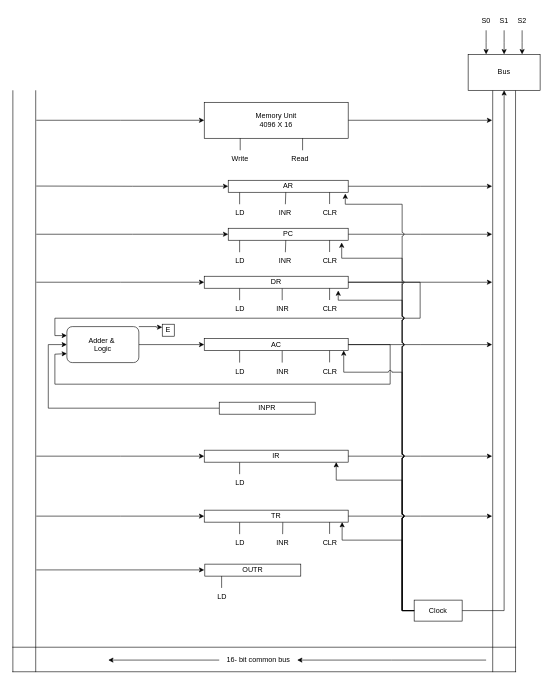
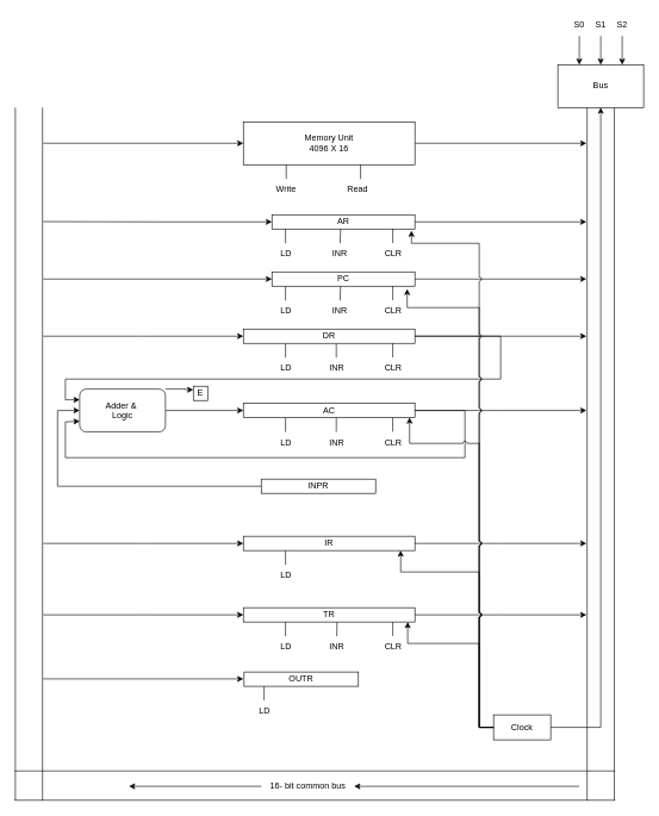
  <mxCell id="0" />
  <mxCell id="1" parent="0" />
  <mxCell id="2" value="" style="shape=link;html=1;rounded=0;width=38.095;" edge="1" parent="1"><mxGeometry width="100" relative="1" as="geometry"><mxPoint x="840" y="1120" as="sourcePoint" /><mxPoint x="840" y="150" as="targetPoint" /></mxGeometry></mxCell>
  <mxCell id="3" value="" style="shape=link;html=1;rounded=0;width=40.857;" edge="1" parent="1"><mxGeometry width="100" relative="1" as="geometry"><mxPoint y="1099" as="sourcePoint" x="20" /><mxPoint x="860" y="1099" as="targetPoint" /></mxGeometry></mxCell>
  <mxCell id="4" value="" style="shape=link;html=1;rounded=0;width=38.095;" edge="1" parent="1"><mxGeometry width="100" relative="1" as="geometry"><mxPoint x="40" y="1120" as="sourcePoint" /><mxPoint x="40" y="150" as="targetPoint" /></mxGeometry></mxCell>
  <mxCell id="5" style="edgeStyle=orthogonalEdgeStyle;rounded=0;orthogonalLoop=1;jettySize=auto;html=1;endArrow=none;endFill=0;startArrow=classic;startFill=1;" edge="1" parent="1" source="8"><mxGeometry relative="1" as="geometry"><mxPoint x="840" y="50" as="targetPoint" /></mxGeometry></mxCell>
  <mxCell id="6" style="edgeStyle=orthogonalEdgeStyle;rounded=0;orthogonalLoop=1;jettySize=auto;html=1;exitX=0.25;exitY=0;exitDx=0;exitDy=0;startArrow=classic;startFill=1;endArrow=none;endFill=0;" edge="1" parent="1" source="8"><mxGeometry relative="1" as="geometry"><mxPoint x="810" y="50" as="targetPoint" /></mxGeometry></mxCell>
  <mxCell id="7" style="edgeStyle=orthogonalEdgeStyle;rounded=0;orthogonalLoop=1;jettySize=auto;html=1;exitX=0.75;exitY=0;exitDx=0;exitDy=0;startArrow=classic;startFill=1;endArrow=none;endFill=0;" edge="1" parent="1" source="8"><mxGeometry relative="1" as="geometry"><mxPoint x="870" y="50" as="targetPoint" /></mxGeometry></mxCell>
  <mxCell id="8" value="Bus" style="rounded=0;whiteSpace=wrap;html=1;" vertex="1" parent="1"><mxGeometry x="780" y="90" width="120" height="60" as="geometry" /></mxCell>
  <mxCell id="9" value="S0" style="text;html=1;align=center;verticalAlign=middle;whiteSpace=wrap;rounded=0;" vertex="1" parent="1"><mxGeometry x="780" y="20" width="60" height="30" as="geometry" /></mxCell>
  <mxCell id="10" value="S1" style="text;html=1;align=center;verticalAlign=middle;whiteSpace=wrap;rounded=0;" vertex="1" parent="1"><mxGeometry x="810" y="20" width="60" height="30" as="geometry" /></mxCell>
  <mxCell id="11" value="S2" style="text;html=1;align=center;verticalAlign=middle;whiteSpace=wrap;rounded=0;" vertex="1" parent="1"><mxGeometry x="840" y="20" width="60" height="30" as="geometry" /></mxCell>
  <mxCell id="12" style="edgeStyle=orthogonalEdgeStyle;rounded=0;orthogonalLoop=1;jettySize=auto;html=1;" edge="1" parent="1" source="14"><mxGeometry relative="1" as="geometry"><mxPoint x="820" y="200" as="targetPoint" /></mxGeometry></mxCell>
  <mxCell id="13" style="edgeStyle=orthogonalEdgeStyle;rounded=0;orthogonalLoop=1;jettySize=auto;html=1;endArrow=none;endFill=0;startArrow=classic;startFill=1;" edge="1" parent="1" source="14"><mxGeometry relative="1" as="geometry"><mxPoint x="60" y="200" as="targetPoint" /></mxGeometry></mxCell>
  <mxCell id="14" value="Memory Unit&lt;div&gt;4096 X 16&lt;/div&gt;" style="rounded=0;whiteSpace=wrap;html=1;" vertex="1" parent="1"><mxGeometry x="340" y="170" width="240" height="60" as="geometry" /></mxCell>
  <mxCell id="15" value="" style="endArrow=none;html=1;rounded=0;entryX=0.25;entryY=1;entryDx=0;entryDy=0;exitX=0.5;exitY=0;exitDx=0;exitDy=0;" edge="1" parent="1" source="16" target="14"><mxGeometry width="50" height="50" relative="1" as="geometry"><mxPoint x="370" y="250" as="sourcePoint" /><mxPoint x="410" y="250" as="targetPoint" /></mxGeometry></mxCell>
  <mxCell id="16" value="&lt;div&gt;Write&lt;/div&gt;" style="text;html=1;align=center;verticalAlign=middle;whiteSpace=wrap;rounded=0;" vertex="1" parent="1"><mxGeometry x="370" y="250" width="60" height="30" as="geometry" /></mxCell>
  <mxCell id="17" value="" style="endArrow=none;html=1;rounded=0;entryX=0.25;entryY=1;entryDx=0;entryDy=0;" edge="1" parent="1"><mxGeometry width="50" height="50" relative="1" as="geometry"><mxPoint x="504" y="250" as="sourcePoint" /><mxPoint x="504" y="230" as="targetPoint" /></mxGeometry></mxCell>
  <mxCell id="18" value="&lt;div&gt;Read&lt;/div&gt;" style="text;html=1;align=center;verticalAlign=middle;whiteSpace=wrap;rounded=0;" vertex="1" parent="1"><mxGeometry x="470" y="250" width="60" height="30" as="geometry" /></mxCell>
  <mxCell id="19" style="edgeStyle=orthogonalEdgeStyle;rounded=0;orthogonalLoop=1;jettySize=auto;html=1;" edge="1" parent="1" source="20"><mxGeometry relative="1" as="geometry"><mxPoint x="820" y="310" as="targetPoint" /></mxGeometry></mxCell>
  <mxCell id="20" value="AR" style="rounded=0;whiteSpace=wrap;html=1;" vertex="1" parent="1"><mxGeometry x="380" y="300" width="200" height="20" as="geometry" /></mxCell>
  <mxCell id="21" style="edgeStyle=orthogonalEdgeStyle;rounded=0;orthogonalLoop=1;jettySize=auto;html=1;endArrow=none;endFill=0;startArrow=classic;startFill=1;exitX=0;exitY=0.5;exitDx=0;exitDy=0;" edge="1" parent="1" source="20"><mxGeometry relative="1" as="geometry"><mxPoint x="60" y="309.66" as="targetPoint" /><mxPoint x="300" y="309.66" as="sourcePoint" /></mxGeometry></mxCell>
  <mxCell id="22" value="" style="endArrow=none;html=1;rounded=0;edgeStyle=elbowEdgeStyle;elbow=horizontal;entryX=0.102;entryY=1.017;entryDx=0;entryDy=0;entryPerimeter=0;" edge="1" parent="1"><mxGeometry width="50" height="50" relative="1" as="geometry"><mxPoint x="399" y="340" as="sourcePoint" /><mxPoint x="399.4" y="320.34" as="targetPoint" /></mxGeometry></mxCell>
  <mxCell id="23" value="LD" style="text;html=1;align=center;verticalAlign=middle;whiteSpace=wrap;rounded=0;" vertex="1" parent="1"><mxGeometry x="370" y="340" width="60" height="30" as="geometry" /></mxCell>
  <mxCell id="24" value="" style="endArrow=none;html=1;rounded=0;edgeStyle=elbowEdgeStyle;entryX=0.48;entryY=1;entryDx=0;entryDy=0;entryPerimeter=0;" edge="1" parent="1" target="20"><mxGeometry width="50" height="50" relative="1" as="geometry"><mxPoint x="475.3" y="340" as="sourcePoint" /><mxPoint x="474.7" y="321.56" as="targetPoint" /></mxGeometry></mxCell>
  <mxCell id="25" value="INR" style="text;html=1;align=center;verticalAlign=middle;whiteSpace=wrap;rounded=0;" vertex="1" parent="1"><mxGeometry x="445" y="340" width="60" height="30" as="geometry" /></mxCell>
  <mxCell id="26" value="CLR" style="text;html=1;align=center;verticalAlign=middle;whiteSpace=wrap;rounded=0;" vertex="1" parent="1"><mxGeometry x="520" y="339.66" width="60" height="30" as="geometry" /></mxCell>
  <mxCell id="27" value="" style="endArrow=none;html=1;rounded=0;edgeStyle=elbowEdgeStyle;elbow=horizontal;entryX=0.102;entryY=1.017;entryDx=0;entryDy=0;entryPerimeter=0;" edge="1" parent="1"><mxGeometry width="50" height="50" relative="1" as="geometry"><mxPoint x="549" y="339.66" as="sourcePoint" /><mxPoint x="549.4" y="320" as="targetPoint" /></mxGeometry></mxCell>
  <mxCell id="28" style="edgeStyle=orthogonalEdgeStyle;rounded=0;orthogonalLoop=1;jettySize=auto;html=1;" edge="1" parent="1" source="29"><mxGeometry relative="1" as="geometry"><mxPoint x="820" y="390" as="targetPoint" /></mxGeometry></mxCell>
  <mxCell id="29" value="PC" style="rounded=0;whiteSpace=wrap;html=1;" vertex="1" parent="1"><mxGeometry x="380" y="380" width="200" height="20" as="geometry" /></mxCell>
  <mxCell id="30" value="" style="endArrow=none;html=1;rounded=0;edgeStyle=elbowEdgeStyle;elbow=horizontal;entryX=0.102;entryY=1.017;entryDx=0;entryDy=0;entryPerimeter=0;" edge="1" parent="1"><mxGeometry width="50" height="50" relative="1" as="geometry"><mxPoint x="399" y="420" as="sourcePoint" /><mxPoint x="399.4" y="400.34" as="targetPoint" /></mxGeometry></mxCell>
  <mxCell id="31" value="LD" style="text;html=1;align=center;verticalAlign=middle;whiteSpace=wrap;rounded=0;" vertex="1" parent="1"><mxGeometry x="370" y="420" width="60" height="30" as="geometry" /></mxCell>
  <mxCell id="32" value="" style="endArrow=none;html=1;rounded=0;edgeStyle=elbowEdgeStyle;entryX=0.48;entryY=1;entryDx=0;entryDy=0;entryPerimeter=0;" edge="1" target="29" parent="1"><mxGeometry width="50" height="50" relative="1" as="geometry"><mxPoint x="475.3" y="420" as="sourcePoint" /><mxPoint x="474.7" y="401.56" as="targetPoint" /></mxGeometry></mxCell>
  <mxCell id="33" value="INR" style="text;html=1;align=center;verticalAlign=middle;whiteSpace=wrap;rounded=0;" vertex="1" parent="1"><mxGeometry x="445" y="420" width="60" height="30" as="geometry" /></mxCell>
  <mxCell id="34" value="CLR" style="text;html=1;align=center;verticalAlign=middle;whiteSpace=wrap;rounded=0;" vertex="1" parent="1"><mxGeometry x="520" y="419.66" width="60" height="30" as="geometry" /></mxCell>
  <mxCell id="35" value="" style="endArrow=none;html=1;rounded=0;edgeStyle=elbowEdgeStyle;elbow=horizontal;entryX=0.102;entryY=1.017;entryDx=0;entryDy=0;entryPerimeter=0;" edge="1" parent="1"><mxGeometry width="50" height="50" relative="1" as="geometry"><mxPoint x="549" y="419.66" as="sourcePoint" /><mxPoint x="549.4" y="400" as="targetPoint" /></mxGeometry></mxCell>
  <mxCell id="36" style="edgeStyle=orthogonalEdgeStyle;rounded=0;orthogonalLoop=1;jettySize=auto;html=1;endArrow=none;endFill=0;startArrow=classic;startFill=1;exitX=0;exitY=0.5;exitDx=0;exitDy=0;" edge="1" parent="1" source="29"><mxGeometry relative="1" as="geometry"><mxPoint x="60" y="390" as="targetPoint" /><mxPoint x="370" y="389.91" as="sourcePoint" /></mxGeometry></mxCell>
  <mxCell id="37" style="edgeStyle=orthogonalEdgeStyle;rounded=0;orthogonalLoop=1;jettySize=auto;html=1;entryX=0;entryY=0.25;entryDx=0;entryDy=0;" edge="1" parent="1" source="38" target="60"><mxGeometry relative="1" as="geometry"><mxPoint x="100" y="540" as="targetPoint" /><Array as="points"><mxPoint x="700" y="470" /><mxPoint x="700" y="530" /><mxPoint x="91" y="530" /><mxPoint x="91" y="559" /></Array></mxGeometry></mxCell>
  <mxCell id="38" value="DR" style="rounded=0;whiteSpace=wrap;html=1;" vertex="1" parent="1"><mxGeometry x="340" y="460" width="240" height="20" as="geometry" /></mxCell>
  <mxCell id="39" value="" style="endArrow=none;html=1;rounded=0;edgeStyle=elbowEdgeStyle;elbow=horizontal;entryX=0.102;entryY=1.017;entryDx=0;entryDy=0;entryPerimeter=0;" edge="1" parent="1"><mxGeometry width="50" height="50" relative="1" as="geometry"><mxPoint x="399" y="500" as="sourcePoint" /><mxPoint x="399.4" y="480.34" as="targetPoint" /></mxGeometry></mxCell>
  <mxCell id="40" value="LD" style="text;html=1;align=center;verticalAlign=middle;whiteSpace=wrap;rounded=0;" vertex="1" parent="1"><mxGeometry x="370" y="500" width="60" height="30" as="geometry" /></mxCell>
  <mxCell id="41" value="INR" style="text;html=1;align=center;verticalAlign=middle;whiteSpace=wrap;rounded=0;" vertex="1" parent="1"><mxGeometry x="441" y="499.66" width="60" height="30" as="geometry" /></mxCell>
  <mxCell id="42" value="CLR" style="text;html=1;align=center;verticalAlign=middle;whiteSpace=wrap;rounded=0;" vertex="1" parent="1"><mxGeometry x="520" y="499.66" width="60" height="30" as="geometry" /></mxCell>
  <mxCell id="43" value="" style="endArrow=none;html=1;rounded=0;edgeStyle=elbowEdgeStyle;elbow=horizontal;entryX=0.102;entryY=1.017;entryDx=0;entryDy=0;entryPerimeter=0;" edge="1" parent="1"><mxGeometry width="50" height="50" relative="1" as="geometry"><mxPoint x="549" y="499.66" as="sourcePoint" /><mxPoint x="549.4" y="480" as="targetPoint" /></mxGeometry></mxCell>
  <mxCell id="44" style="edgeStyle=orthogonalEdgeStyle;rounded=0;orthogonalLoop=1;jettySize=auto;html=1;endArrow=none;endFill=0;startArrow=classic;startFill=1;exitX=0;exitY=0.5;exitDx=0;exitDy=0;" edge="1" source="38" parent="1"><mxGeometry relative="1" as="geometry"><mxPoint x="60" y="470" as="targetPoint" /><mxPoint x="370" y="469.91" as="sourcePoint" /></mxGeometry></mxCell>
  <mxCell id="45" style="edgeStyle=orthogonalEdgeStyle;rounded=0;orthogonalLoop=1;jettySize=auto;html=1;" edge="1" source="38" parent="1"><mxGeometry relative="1" as="geometry"><mxPoint x="820" y="470" as="targetPoint" /></mxGeometry></mxCell>
  <mxCell id="46" value="" style="endArrow=none;html=1;rounded=0;edgeStyle=elbowEdgeStyle;elbow=horizontal;entryX=0.102;entryY=1.017;entryDx=0;entryDy=0;entryPerimeter=0;" edge="1" parent="1"><mxGeometry width="50" height="50" relative="1" as="geometry"><mxPoint x="470" y="500" as="sourcePoint" /><mxPoint x="470.4" y="480.34" as="targetPoint" /></mxGeometry></mxCell>
  <mxCell id="47" style="edgeStyle=orthogonalEdgeStyle;rounded=0;orthogonalLoop=1;jettySize=auto;html=1;exitX=1;exitY=0.5;exitDx=0;exitDy=0;entryX=0;entryY=0.75;entryDx=0;entryDy=0;" edge="1" parent="1" source="48" target="60"><mxGeometry relative="1" as="geometry"><mxPoint x="70" y="590" as="targetPoint" /><Array as="points"><mxPoint x="650" y="574" /><mxPoint x="650" y="640" /><mxPoint x="91" y="640" /><mxPoint x="91" y="590" /><mxPoint x="111" y="590" /></Array></mxGeometry></mxCell>
  <mxCell id="48" value="AC" style="rounded=0;whiteSpace=wrap;html=1;" vertex="1" parent="1"><mxGeometry x="340" y="564" width="240" height="20" as="geometry" /></mxCell>
  <mxCell id="49" value="" style="endArrow=none;html=1;rounded=0;edgeStyle=elbowEdgeStyle;elbow=horizontal;entryX=0.102;entryY=1.017;entryDx=0;entryDy=0;entryPerimeter=0;" edge="1" parent="1"><mxGeometry width="50" height="50" relative="1" as="geometry"><mxPoint x="399" y="604" as="sourcePoint" /><mxPoint x="399.4" y="584.34" as="targetPoint" /></mxGeometry></mxCell>
  <mxCell id="50" value="LD" style="text;html=1;align=center;verticalAlign=middle;whiteSpace=wrap;rounded=0;" vertex="1" parent="1"><mxGeometry x="370" y="604" width="60" height="30" as="geometry" /></mxCell>
  <mxCell id="51" value="INR" style="text;html=1;align=center;verticalAlign=middle;whiteSpace=wrap;rounded=0;" vertex="1" parent="1"><mxGeometry x="441" y="603.66" width="60" height="30" as="geometry" /></mxCell>
  <mxCell id="52" value="CLR" style="text;html=1;align=center;verticalAlign=middle;whiteSpace=wrap;rounded=0;" vertex="1" parent="1"><mxGeometry x="520" y="603.66" width="60" height="30" as="geometry" /></mxCell>
  <mxCell id="53" value="" style="endArrow=none;html=1;rounded=0;edgeStyle=elbowEdgeStyle;elbow=horizontal;entryX=0.102;entryY=1.017;entryDx=0;entryDy=0;entryPerimeter=0;" edge="1" parent="1"><mxGeometry width="50" height="50" relative="1" as="geometry"><mxPoint x="549" y="603.66" as="sourcePoint" /><mxPoint x="549.4" y="584" as="targetPoint" /></mxGeometry></mxCell>
  <mxCell id="54" value="" style="endArrow=none;html=1;rounded=0;edgeStyle=elbowEdgeStyle;elbow=horizontal;entryX=0.102;entryY=1.017;entryDx=0;entryDy=0;entryPerimeter=0;" edge="1" parent="1"><mxGeometry width="50" height="50" relative="1" as="geometry"><mxPoint x="470" y="604" as="sourcePoint" /><mxPoint x="470.4" y="584.34" as="targetPoint" /></mxGeometry></mxCell>
  <mxCell id="55" style="edgeStyle=orthogonalEdgeStyle;rounded=0;orthogonalLoop=1;jettySize=auto;html=1;" edge="1" source="48" parent="1"><mxGeometry relative="1" as="geometry"><mxPoint x="820" y="574" as="targetPoint" /></mxGeometry></mxCell>
  <mxCell id="56" style="edgeStyle=orthogonalEdgeStyle;rounded=0;orthogonalLoop=1;jettySize=auto;html=1;exitX=0;exitY=0.5;exitDx=0;exitDy=0;entryX=0;entryY=0.5;entryDx=0;entryDy=0;" edge="1" parent="1" source="57" target="60"><mxGeometry relative="1" as="geometry"><Array as="points"><mxPoint x="80" y="680" /><mxPoint x="80" y="574" /></Array></mxGeometry></mxCell>
  <mxCell id="57" value="INPR" style="rounded=0;whiteSpace=wrap;html=1;" vertex="1" parent="1"><mxGeometry x="365" y="670" width="160" height="20" as="geometry" /></mxCell>
  <mxCell id="58" style="edgeStyle=orthogonalEdgeStyle;rounded=0;orthogonalLoop=1;jettySize=auto;html=1;exitX=1;exitY=0;exitDx=0;exitDy=0;entryX=0;entryY=0.25;entryDx=0;entryDy=0;" edge="1" parent="1" source="60" target="61"><mxGeometry relative="1" as="geometry"><mxPoint x="260" y="540" as="targetPoint" /><mxPoint x="250" y="540" as="sourcePoint" /><Array as="points"><mxPoint x="260" y="544" /></Array></mxGeometry></mxCell>
  <mxCell id="59" style="edgeStyle=orthogonalEdgeStyle;rounded=0;orthogonalLoop=1;jettySize=auto;html=1;exitX=1;exitY=0.5;exitDx=0;exitDy=0;entryX=0;entryY=0.5;entryDx=0;entryDy=0;" edge="1" parent="1" source="60" target="48"><mxGeometry relative="1" as="geometry" /></mxCell>
  <mxCell id="60" value="Adder &amp;amp;&amp;nbsp;&lt;div&gt;Logic&lt;/div&gt;" style="whiteSpace=wrap;html=1;rounded=1;" vertex="1" parent="1"><mxGeometry x="111" y="544" width="120" height="60" as="geometry" /></mxCell>
  <mxCell id="61" value="E" style="rounded=0;whiteSpace=wrap;html=1;" vertex="1" parent="1"><mxGeometry x="270" y="540" width="20" height="20" as="geometry" /></mxCell>
  <mxCell id="62" value="IR" style="rounded=0;whiteSpace=wrap;html=1;" vertex="1" parent="1"><mxGeometry x="340" y="750" width="240" height="20" as="geometry" /></mxCell>
  <mxCell id="63" value="" style="endArrow=none;html=1;rounded=0;edgeStyle=elbowEdgeStyle;elbow=horizontal;entryX=0.102;entryY=1.017;entryDx=0;entryDy=0;entryPerimeter=0;" edge="1" parent="1"><mxGeometry width="50" height="50" relative="1" as="geometry"><mxPoint x="399" y="790" as="sourcePoint" /><mxPoint x="399.4" y="770.34" as="targetPoint" /></mxGeometry></mxCell>
  <mxCell id="64" value="LD" style="text;html=1;align=center;verticalAlign=middle;whiteSpace=wrap;rounded=0;" vertex="1" parent="1"><mxGeometry x="370" y="790" width="60" height="30" as="geometry" /></mxCell>
  <mxCell id="65" style="edgeStyle=orthogonalEdgeStyle;rounded=0;orthogonalLoop=1;jettySize=auto;html=1;" edge="1" source="62" parent="1"><mxGeometry relative="1" as="geometry"><mxPoint x="820" y="760" as="targetPoint" /></mxGeometry></mxCell>
  <mxCell id="66" style="edgeStyle=orthogonalEdgeStyle;rounded=0;orthogonalLoop=1;jettySize=auto;html=1;endArrow=none;endFill=0;startArrow=classic;startFill=1;exitX=0;exitY=0.5;exitDx=0;exitDy=0;" edge="1" source="62" parent="1"><mxGeometry relative="1" as="geometry"><mxPoint x="60" y="760" as="targetPoint" /><mxPoint x="370" y="759.91" as="sourcePoint" /></mxGeometry></mxCell>
  <mxCell id="67" value="TR" style="rounded=0;whiteSpace=wrap;html=1;" vertex="1" parent="1"><mxGeometry x="340" y="850" width="240" height="20" as="geometry" /></mxCell>
  <mxCell id="68" value="" style="endArrow=none;html=1;rounded=0;edgeStyle=elbowEdgeStyle;elbow=horizontal;entryX=0.102;entryY=1.017;entryDx=0;entryDy=0;entryPerimeter=0;" edge="1" parent="1"><mxGeometry width="50" height="50" relative="1" as="geometry"><mxPoint x="399" y="890" as="sourcePoint" /><mxPoint x="399.4" y="870.34" as="targetPoint" /></mxGeometry></mxCell>
  <mxCell id="69" value="LD" style="text;html=1;align=center;verticalAlign=middle;whiteSpace=wrap;rounded=0;" vertex="1" parent="1"><mxGeometry x="370" y="890" width="60" height="30" as="geometry" /></mxCell>
  <mxCell id="70" value="INR" style="text;html=1;align=center;verticalAlign=middle;whiteSpace=wrap;rounded=0;" vertex="1" parent="1"><mxGeometry x="441" y="889.66" width="60" height="30" as="geometry" /></mxCell>
  <mxCell id="71" value="CLR" style="text;html=1;align=center;verticalAlign=middle;whiteSpace=wrap;rounded=0;" vertex="1" parent="1"><mxGeometry x="520" y="889.66" width="60" height="30" as="geometry" /></mxCell>
  <mxCell id="72" value="" style="endArrow=none;html=1;rounded=0;edgeStyle=elbowEdgeStyle;elbow=horizontal;entryX=0.102;entryY=1.017;entryDx=0;entryDy=0;entryPerimeter=0;" edge="1" parent="1"><mxGeometry width="50" height="50" relative="1" as="geometry"><mxPoint x="549" y="889.66" as="sourcePoint" /><mxPoint x="549.4" y="870" as="targetPoint" /></mxGeometry></mxCell>
  <mxCell id="73" value="" style="endArrow=none;html=1;rounded=0;edgeStyle=elbowEdgeStyle;elbow=horizontal;entryX=0.102;entryY=1.017;entryDx=0;entryDy=0;entryPerimeter=0;" edge="1" parent="1"><mxGeometry width="50" height="50" relative="1" as="geometry"><mxPoint x="470.72" y="890" as="sourcePoint" /><mxPoint x="471.12" y="870.34" as="targetPoint" /></mxGeometry></mxCell>
  <mxCell id="74" style="edgeStyle=orthogonalEdgeStyle;rounded=0;orthogonalLoop=1;jettySize=auto;html=1;" edge="1" source="67" parent="1"><mxGeometry relative="1" as="geometry"><mxPoint x="820" y="860" as="targetPoint" /></mxGeometry></mxCell>
  <mxCell id="75" style="edgeStyle=orthogonalEdgeStyle;rounded=0;orthogonalLoop=1;jettySize=auto;html=1;endArrow=none;endFill=0;startArrow=classic;startFill=1;exitX=0;exitY=0.5;exitDx=0;exitDy=0;" edge="1" source="67" parent="1"><mxGeometry relative="1" as="geometry"><mxPoint x="60" y="860" as="targetPoint" /><mxPoint x="370" y="859.91" as="sourcePoint" /></mxGeometry></mxCell>
  <mxCell id="76" value="OUTR" style="rounded=0;whiteSpace=wrap;html=1;" vertex="1" parent="1"><mxGeometry x="341" y="940" width="160" height="20" as="geometry" /></mxCell>
  <mxCell id="77" value="LD" style="text;html=1;align=center;verticalAlign=middle;whiteSpace=wrap;rounded=0;" vertex="1" parent="1"><mxGeometry x="340" y="979.66" width="60" height="30" as="geometry" /></mxCell>
  <mxCell id="78" value="" style="endArrow=none;html=1;rounded=0;edgeStyle=elbowEdgeStyle;elbow=horizontal;entryX=0.102;entryY=1.017;entryDx=0;entryDy=0;entryPerimeter=0;" edge="1" parent="1"><mxGeometry width="50" height="50" relative="1" as="geometry"><mxPoint x="369" y="979.66" as="sourcePoint" /><mxPoint x="369.4" y="960" as="targetPoint" /></mxGeometry></mxCell>
  <mxCell id="79" style="edgeStyle=orthogonalEdgeStyle;rounded=0;orthogonalLoop=1;jettySize=auto;html=1;endArrow=none;endFill=0;startArrow=classic;startFill=1;exitX=0;exitY=0.5;exitDx=0;exitDy=0;" edge="1" parent="1"><mxGeometry relative="1" as="geometry"><mxPoint x="60" y="949.66" as="targetPoint" /><mxPoint x="340" y="949.66" as="sourcePoint" /></mxGeometry></mxCell>
  <mxCell id="80" style="edgeStyle=orthogonalEdgeStyle;rounded=0;orthogonalLoop=1;jettySize=auto;html=1;" edge="1" parent="1" source="82"><mxGeometry relative="1" as="geometry"><mxPoint x="180" y="1100" as="targetPoint" /></mxGeometry></mxCell>
  <mxCell id="81" style="edgeStyle=orthogonalEdgeStyle;rounded=0;orthogonalLoop=1;jettySize=auto;html=1;endArrow=none;endFill=0;startArrow=classic;startFill=1;" edge="1" parent="1" source="82"><mxGeometry relative="1" as="geometry"><mxPoint x="810" y="1100" as="targetPoint" /></mxGeometry></mxCell>
  <mxCell id="82" value="16- bit common bus" style="text;html=1;align=center;verticalAlign=middle;resizable=0;points=[];autosize=1;strokeColor=none;fillColor=none;" vertex="1" parent="1"><mxGeometry x="365" y="1085" width="130" height="30" as="geometry" /></mxCell>
  <mxCell id="83" style="edgeStyle=orthogonalEdgeStyle;rounded=0;orthogonalLoop=1;jettySize=auto;html=1;" edge="1" parent="1" source="84" target="8"><mxGeometry relative="1" as="geometry" /></mxCell>
  <mxCell id="84" value="Clock" style="rounded=0;whiteSpace=wrap;html=1;" vertex="1" parent="1"><mxGeometry x="690" y="1000" width="80" height="35" as="geometry" /></mxCell>
  <mxCell id="85" style="edgeStyle=orthogonalEdgeStyle;rounded=0;orthogonalLoop=1;jettySize=auto;html=1;entryX=0.976;entryY=1.116;entryDx=0;entryDy=0;entryPerimeter=0;jumpStyle=arc;" edge="1" parent="1" source="84" target="20"><mxGeometry relative="1" as="geometry"><Array as="points"><mxPoint x="670" y="1017" /><mxPoint x="670" y="340" /><mxPoint x="575" y="340" /></Array></mxGeometry></mxCell>
  <mxCell id="86" style="edgeStyle=orthogonalEdgeStyle;rounded=0;orthogonalLoop=1;jettySize=auto;html=1;entryX=0.946;entryY=1.192;entryDx=0;entryDy=0;entryPerimeter=0;jumpStyle=arc;" edge="1" parent="1" source="84" target="29"><mxGeometry relative="1" as="geometry"><Array as="points"><mxPoint x="670" y="1018" /><mxPoint x="670" y="430" /><mxPoint x="569" y="430" /></Array></mxGeometry></mxCell>
- <mxCell id="87" style="edgeStyle=orthogonalEdgeStyle;rounded=0;orthogonalLoop=1;jettySize=auto;html=1;entryX=0.931;entryY=1.192;entryDx=0;entryDy=0;entryPerimeter=0;jumpStyle=arc;" edge="1" parent="1" source="84" target="38"><mxGeometry relative="1" as="geometry"><Array as="points"><mxPoint x="670" y="1018" /><mxPoint x="670" y="500" /><mxPoint x="563" y="500" /></Array></mxGeometry></mxCell>
  <mxCell id="88" style="edgeStyle=orthogonalEdgeStyle;rounded=0;orthogonalLoop=1;jettySize=auto;html=1;entryX=0.969;entryY=0.992;entryDx=0;entryDy=0;entryPerimeter=0;jumpStyle=arc;" edge="1" parent="1" source="84" target="48"><mxGeometry relative="1" as="geometry"><Array as="points"><mxPoint x="670" y="1018" /><mxPoint x="670" y="620" /><mxPoint x="573" y="620" /></Array></mxGeometry></mxCell>
  <mxCell id="89" style="edgeStyle=orthogonalEdgeStyle;rounded=0;orthogonalLoop=1;jettySize=auto;html=1;entryX=0.917;entryY=1;entryDx=0;entryDy=0;entryPerimeter=0;jumpStyle=arc;" edge="1" parent="1" source="84" target="62"><mxGeometry relative="1" as="geometry"><Array as="points"><mxPoint x="670" y="1018" /><mxPoint x="670" y="800" /><mxPoint x="560" y="800" /></Array></mxGeometry></mxCell>
  <mxCell id="90" style="edgeStyle=orthogonalEdgeStyle;rounded=0;orthogonalLoop=1;jettySize=auto;html=1;entryX=0.958;entryY=1;entryDx=0;entryDy=0;entryPerimeter=0;jumpStyle=arc;" edge="1" parent="1" source="84" target="67"><mxGeometry relative="1" as="geometry"><Array as="points"><mxPoint x="670" y="1018" /><mxPoint x="670" y="900" /><mxPoint x="570" y="900" /></Array></mxGeometry></mxCell>
